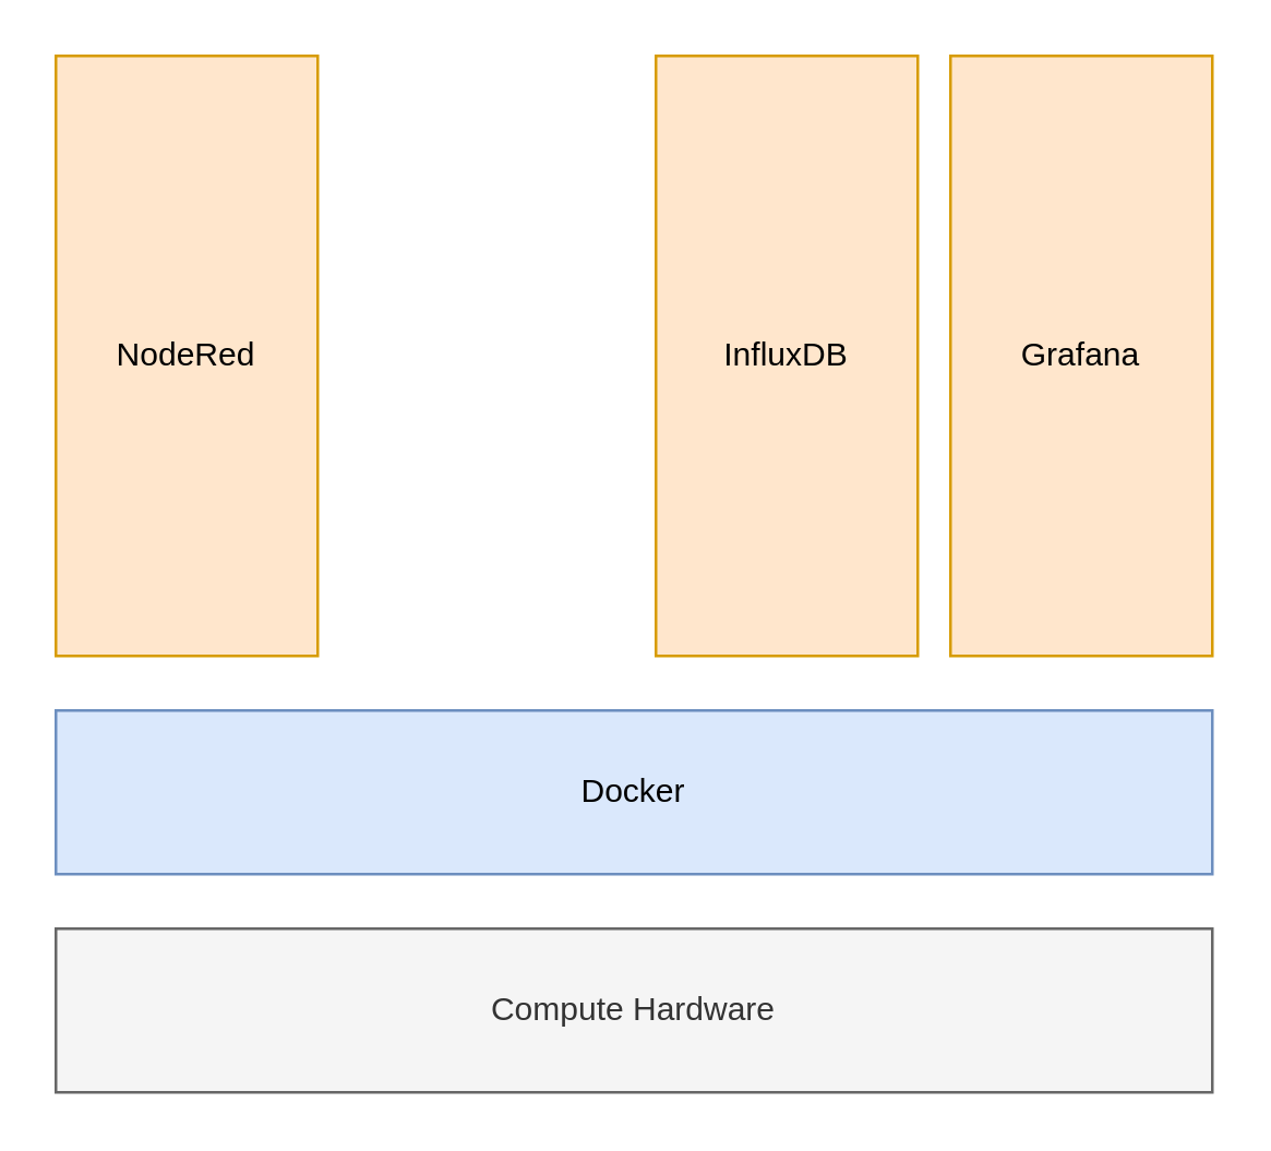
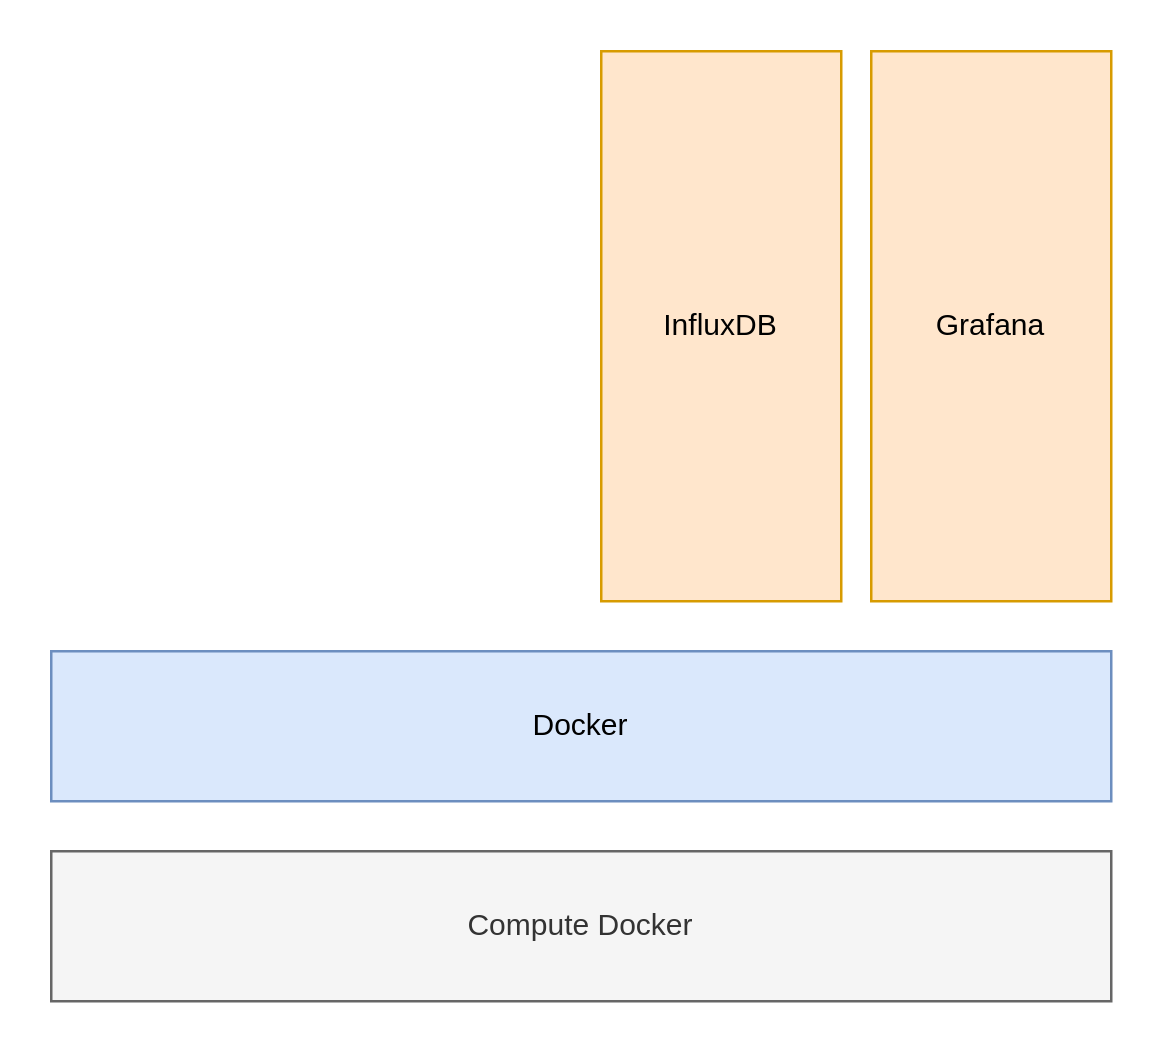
  <mxCell id="0" />
  <mxCell id="1" parent="0" />
  <mxCell id="2" value="Docker" style="rounded=0;whiteSpace=wrap;html=1;fillColor=#dae8fc;strokeColor=#6c8ebf;" vertex="1" parent="1"><mxGeometry x="20" y="260" width="424" height="60" as="geometry" /></mxCell>
- <mxCell id="3" value="Compute Hardware" style="rounded=0;whiteSpace=wrap;html=1;fillColor=#f5f5f5;strokeColor=#666666;fontColor=#333333;" vertex="1" parent="1"><mxGeometry x="20" y="340" width="424" height="60" as="geometry" /></mxCell>
- <mxCell id="4" value="NodeRed" style="rounded=0;whiteSpace=wrap;html=1;fillColor=#ffe6cc;strokeColor=#d79b00;" vertex="1" parent="1"><mxGeometry x="20" y="20" width="96" height="220" as="geometry" /></mxCell>
+ <mxCell id="3" value="Compute Docker" style="rounded=0;whiteSpace=wrap;html=1;fillColor=#f5f5f5;strokeColor=#666666;fontColor=#333333;" vertex="1" parent="1"><mxGeometry x="20" y="340" width="424" height="60" as="geometry" /></mxCell>
  <mxCell id="5" value="InfluxDB" style="rounded=0;whiteSpace=wrap;html=1;fillColor=#ffe6cc;strokeColor=#d79b00;" vertex="1" parent="1"><mxGeometry x="240" y="20" width="96" height="220" as="geometry" /></mxCell>
  <mxCell id="6" value="Grafana" style="rounded=0;whiteSpace=wrap;html=1;fillColor=#ffe6cc;strokeColor=#d79b00;" vertex="1" parent="1"><mxGeometry x="348" y="20" width="96" height="220" as="geometry" /></mxCell>
